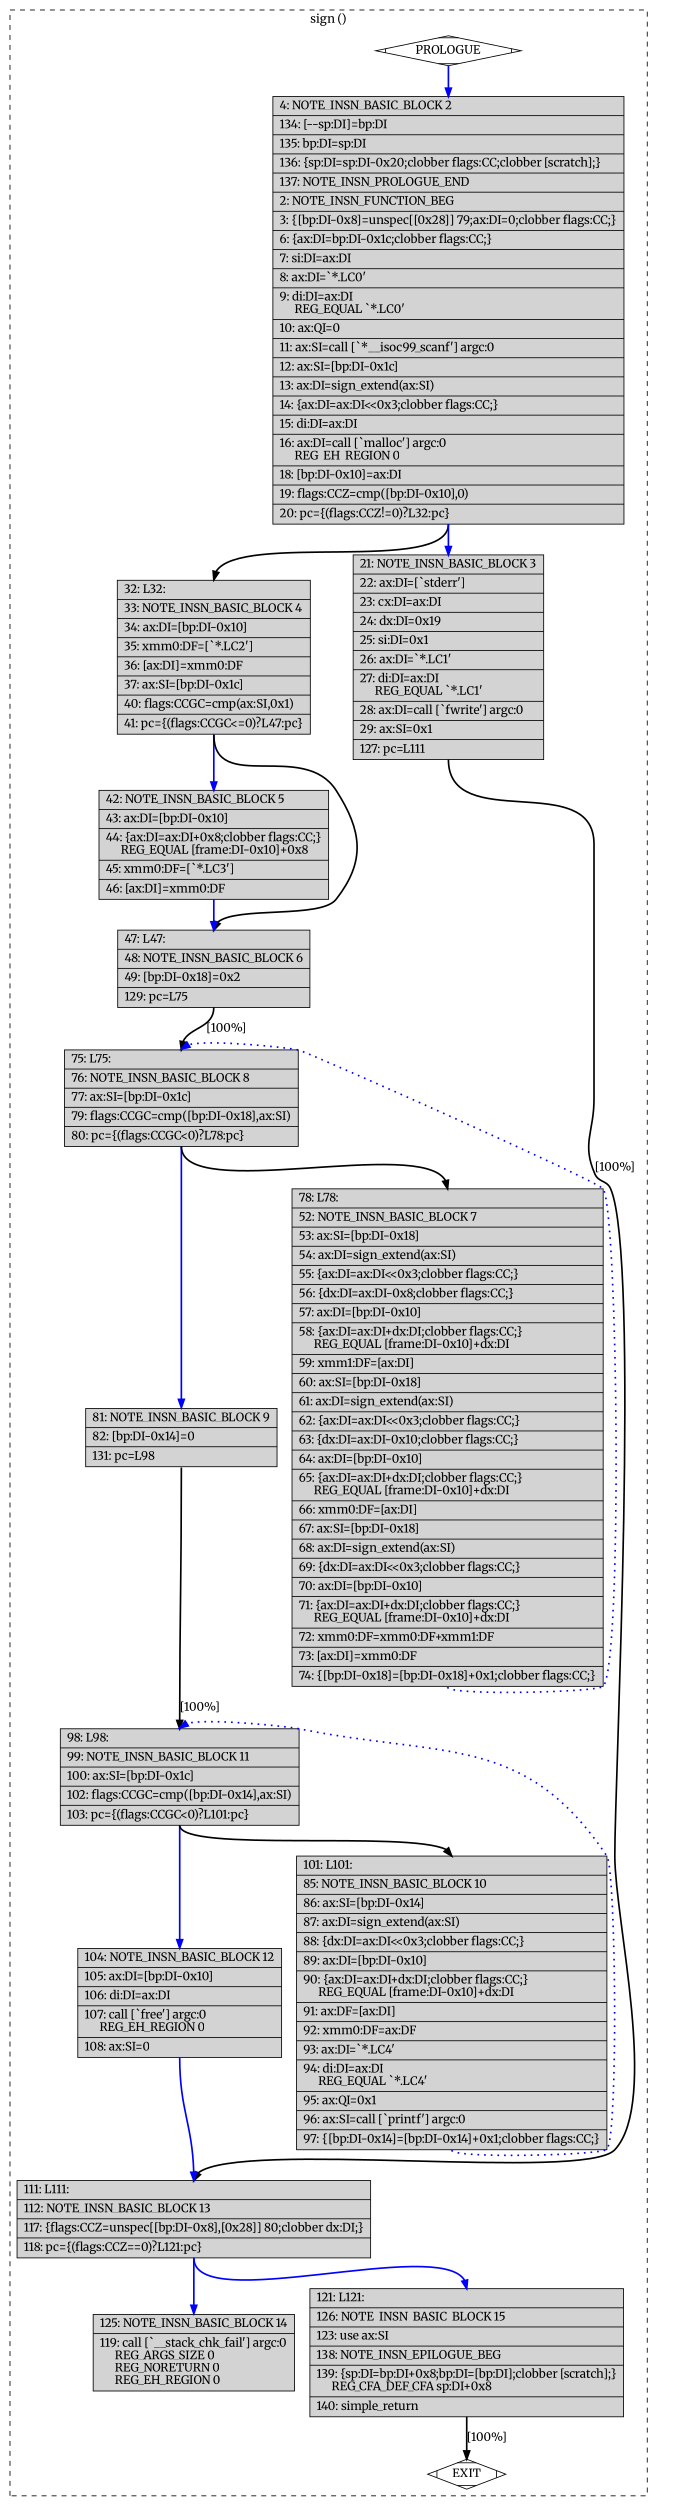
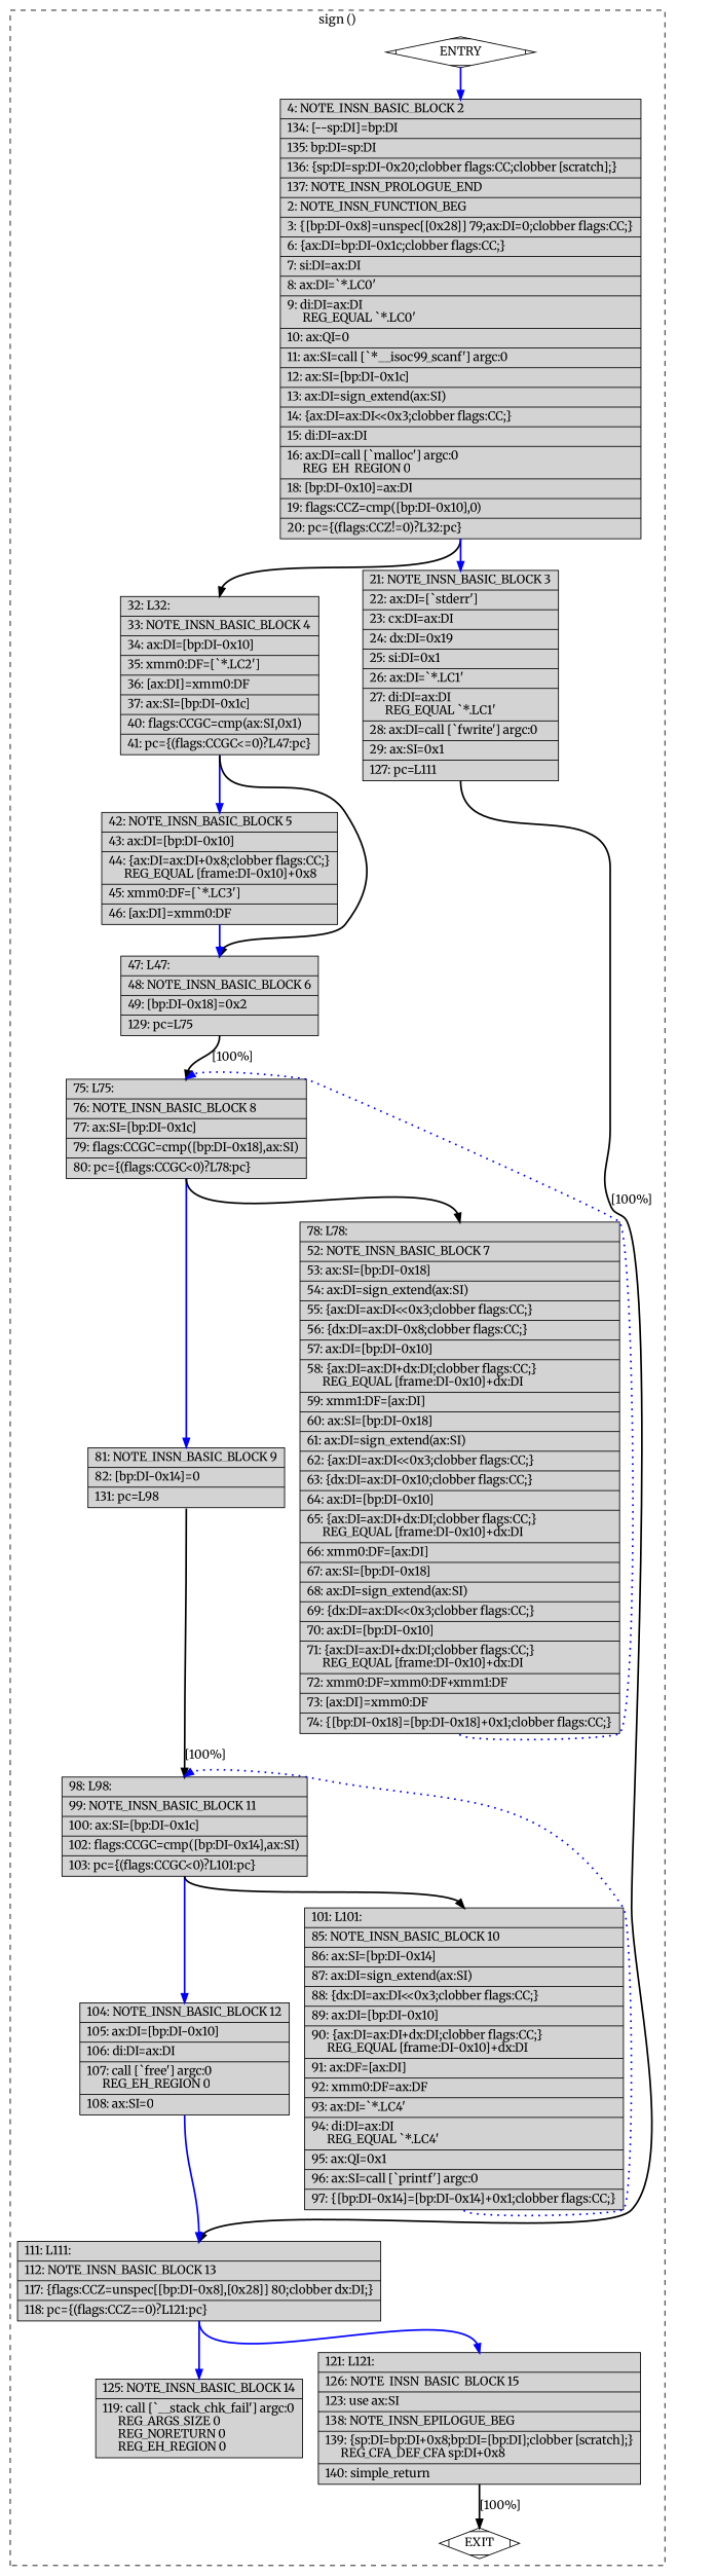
  digraph {
    fontname=Merriweather
    node [fillcolor=lightgrey fontname=Merriweather shape=record style=filled]
    edge [color=blue constraint=true fontname=Merriweather headport=n style="solid,bold" tailport=s weight=10]
-   n1 [fillcolor=white label=PROLOGUE shape=Mdiamond]
+   n1 [fillcolor=white label=ENTRY shape=Mdiamond]
    n2 [label="{\ \ \ \ 4:\ NOTE_INSN_BASIC_BLOCK\ 2\l|\ \ 134:\ [--sp:DI]=bp:DI\l|\ \ 135:\ bp:DI=sp:DI\l|\ \ 136:\ \{sp:DI=sp:DI-0x20;clobber\ flags:CC;clobber\ [scratch];\}\l|\ \ 137:\ NOTE_INSN_PROLOGUE_END\l|\ \ \ \ 2:\ NOTE_INSN_FUNCTION_BEG\l|\ \ \ \ 3:\ \{[bp:DI-0x8]=unspec[[0x28]]\ 79;ax:DI=0;clobber\ flags:CC;\}\l|\ \ \ \ 6:\ \{ax:DI=bp:DI-0x1c;clobber\ flags:CC;\}\l|\ \ \ \ 7:\ si:DI=ax:DI\l|\ \ \ \ 8:\ ax:DI=`*.LC0'\l|\ \ \ \ 9:\ di:DI=ax:DI\l\ \ \ \ \ \ REG_EQUAL\ `*.LC0'\l|\ \ \ 10:\ ax:QI=0\l|\ \ \ 11:\ ax:SI=call\ [`*__isoc99_scanf']\ argc:0\l|\ \ \ 12:\ ax:SI=[bp:DI-0x1c]\l|\ \ \ 13:\ ax:DI=sign_extend(ax:SI)\l|\ \ \ 14:\ \{ax:DI=ax:DI\<\<0x3;clobber\ flags:CC;\}\l|\ \ \ 15:\ di:DI=ax:DI\l|\ \ \ 16:\ ax:DI=call\ [`malloc']\ argc:0\l\ \ \ \ \ \ REG_EH_REGION\ 0\l|\ \ \ 18:\ [bp:DI-0x10]=ax:DI\l|\ \ \ 19:\ flags:CCZ=cmp([bp:DI-0x10],0)\l|\ \ \ 20:\ pc=\{(flags:CCZ!=0)?L32:pc\}\l}"]
    n3 [fillcolor=white label=EXIT shape=Mdiamond]
    n4 [label="{\ \ \ 32:\ L32:\l|\ \ \ 33:\ NOTE_INSN_BASIC_BLOCK\ 4\l|\ \ \ 34:\ ax:DI=[bp:DI-0x10]\l|\ \ \ 35:\ xmm0:DF=[`*.LC2']\l|\ \ \ 36:\ [ax:DI]=xmm0:DF\l|\ \ \ 37:\ ax:SI=[bp:DI-0x1c]\l|\ \ \ 40:\ flags:CCGC=cmp(ax:SI,0x1)\l|\ \ \ 41:\ pc=\{(flags:CCGC\<=0)?L47:pc\}\l}"]
    n5 [label="{\ \ \ 21:\ NOTE_INSN_BASIC_BLOCK\ 3\l|\ \ \ 22:\ ax:DI=[`stderr']\l|\ \ \ 23:\ cx:DI=ax:DI\l|\ \ \ 24:\ dx:DI=0x19\l|\ \ \ 25:\ si:DI=0x1\l|\ \ \ 26:\ ax:DI=`*.LC1'\l|\ \ \ 27:\ di:DI=ax:DI\l\ \ \ \ \ \ REG_EQUAL\ `*.LC1'\l|\ \ \ 28:\ ax:DI=call\ [`fwrite']\ argc:0\l|\ \ \ 29:\ ax:SI=0x1\l|\ \ 127:\ pc=L111\l}"]
    n6 [label="{\ \ \ 42:\ NOTE_INSN_BASIC_BLOCK\ 5\l|\ \ \ 43:\ ax:DI=[bp:DI-0x10]\l|\ \ \ 44:\ \{ax:DI=ax:DI+0x8;clobber\ flags:CC;\}\l\ \ \ \ \ \ REG_EQUAL\ [frame:DI-0x10]+0x8\l|\ \ \ 45:\ xmm0:DF=[`*.LC3']\l|\ \ \ 46:\ [ax:DI]=xmm0:DF\l}"]
    n7 [label="{\ \ \ 47:\ L47:\l|\ \ \ 48:\ NOTE_INSN_BASIC_BLOCK\ 6\l|\ \ \ 49:\ [bp:DI-0x18]=0x2\l|\ \ 129:\ pc=L75\l}"]
    n8 [label="{\ \ \ 75:\ L75:\l|\ \ \ 76:\ NOTE_INSN_BASIC_BLOCK\ 8\l|\ \ \ 77:\ ax:SI=[bp:DI-0x1c]\l|\ \ \ 79:\ flags:CCGC=cmp([bp:DI-0x18],ax:SI)\l|\ \ \ 80:\ pc=\{(flags:CCGC\<0)?L78:pc\}\l}"]
    n9 [label="{\ \ \ 81:\ NOTE_INSN_BASIC_BLOCK\ 9\l|\ \ \ 82:\ [bp:DI-0x14]=0\l|\ \ 131:\ pc=L98\l}"]
    n10 [label="{\ \ \ 78:\ L78:\l|\ \ \ 52:\ NOTE_INSN_BASIC_BLOCK\ 7\l|\ \ \ 53:\ ax:SI=[bp:DI-0x18]\l|\ \ \ 54:\ ax:DI=sign_extend(ax:SI)\l|\ \ \ 55:\ \{ax:DI=ax:DI\<\<0x3;clobber\ flags:CC;\}\l|\ \ \ 56:\ \{dx:DI=ax:DI-0x8;clobber\ flags:CC;\}\l|\ \ \ 57:\ ax:DI=[bp:DI-0x10]\l|\ \ \ 58:\ \{ax:DI=ax:DI+dx:DI;clobber\ flags:CC;\}\l\ \ \ \ \ \ REG_EQUAL\ [frame:DI-0x10]+dx:DI\l|\ \ \ 59:\ xmm1:DF=[ax:DI]\l|\ \ \ 60:\ ax:SI=[bp:DI-0x18]\l|\ \ \ 61:\ ax:DI=sign_extend(ax:SI)\l|\ \ \ 62:\ \{ax:DI=ax:DI\<\<0x3;clobber\ flags:CC;\}\l|\ \ \ 63:\ \{dx:DI=ax:DI-0x10;clobber\ flags:CC;\}\l|\ \ \ 64:\ ax:DI=[bp:DI-0x10]\l|\ \ \ 65:\ \{ax:DI=ax:DI+dx:DI;clobber\ flags:CC;\}\l\ \ \ \ \ \ REG_EQUAL\ [frame:DI-0x10]+dx:DI\l|\ \ \ 66:\ xmm0:DF=[ax:DI]\l|\ \ \ 67:\ ax:SI=[bp:DI-0x18]\l|\ \ \ 68:\ ax:DI=sign_extend(ax:SI)\l|\ \ \ 69:\ \{dx:DI=ax:DI\<\<0x3;clobber\ flags:CC;\}\l|\ \ \ 70:\ ax:DI=[bp:DI-0x10]\l|\ \ \ 71:\ \{ax:DI=ax:DI+dx:DI;clobber\ flags:CC;\}\l\ \ \ \ \ \ REG_EQUAL\ [frame:DI-0x10]+dx:DI\l|\ \ \ 72:\ xmm0:DF=xmm0:DF+xmm1:DF\l|\ \ \ 73:\ [ax:DI]=xmm0:DF\l|\ \ \ 74:\ \{[bp:DI-0x18]=[bp:DI-0x18]+0x1;clobber\ flags:CC;\}\l}"]
    n11 [label="{\ \ \ 98:\ L98:\l|\ \ \ 99:\ NOTE_INSN_BASIC_BLOCK\ 11\l|\ \ 100:\ ax:SI=[bp:DI-0x1c]\l|\ \ 102:\ flags:CCGC=cmp([bp:DI-0x14],ax:SI)\l|\ \ 103:\ pc=\{(flags:CCGC\<0)?L101:pc\}\l}"]
    n12 [label="{\ \ 104:\ NOTE_INSN_BASIC_BLOCK\ 12\l|\ \ 105:\ ax:DI=[bp:DI-0x10]\l|\ \ 106:\ di:DI=ax:DI\l|\ \ 107:\ call\ [`free']\ argc:0\l\ \ \ \ \ \ REG_EH_REGION\ 0\l|\ \ 108:\ ax:SI=0\l}"]
    n13 [label="{\ \ 101:\ L101:\l|\ \ \ 85:\ NOTE_INSN_BASIC_BLOCK\ 10\l|\ \ \ 86:\ ax:SI=[bp:DI-0x14]\l|\ \ \ 87:\ ax:DI=sign_extend(ax:SI)\l|\ \ \ 88:\ \{dx:DI=ax:DI\<\<0x3;clobber\ flags:CC;\}\l|\ \ \ 89:\ ax:DI=[bp:DI-0x10]\l|\ \ \ 90:\ \{ax:DI=ax:DI+dx:DI;clobber\ flags:CC;\}\l\ \ \ \ \ \ REG_EQUAL\ [frame:DI-0x10]+dx:DI\l|\ \ \ 91:\ ax:DF=[ax:DI]\l|\ \ \ 92:\ xmm0:DF=ax:DF\l|\ \ \ 93:\ ax:DI=`*.LC4'\l|\ \ \ 94:\ di:DI=ax:DI\l\ \ \ \ \ \ REG_EQUAL\ `*.LC4'\l|\ \ \ 95:\ ax:QI=0x1\l|\ \ \ 96:\ ax:SI=call\ [`printf']\ argc:0\l|\ \ \ 97:\ \{[bp:DI-0x14]=[bp:DI-0x14]+0x1;clobber\ flags:CC;\}\l}"]
    n14 [label="{\ \ 111:\ L111:\l|\ \ 112:\ NOTE_INSN_BASIC_BLOCK\ 13\l|\ \ 117:\ \{flags:CCZ=unspec[[bp:DI-0x8],[0x28]]\ 80;clobber\ dx:DI;\}\l|\ \ 118:\ pc=\{(flags:CCZ==0)?L121:pc\}\l}"]
    n15 [label="{\ \ 125:\ NOTE_INSN_BASIC_BLOCK\ 14\l|\ \ 119:\ call\ [`__stack_chk_fail']\ argc:0\l\ \ \ \ \ \ REG_ARGS_SIZE\ 0\l\ \ \ \ \ \ REG_NORETURN\ 0\l\ \ \ \ \ \ REG_EH_REGION\ 0\l}"]
    n16 [label="{\ \ 121:\ L121:\l|\ \ 126:\ NOTE_INSN_BASIC_BLOCK\ 15\l|\ \ 123:\ use\ ax:SI\l|\ \ 138:\ NOTE_INSN_EPILOGUE_BEG\l|\ \ 139:\ \{sp:DI=bp:DI+0x8;bp:DI=[bp:DI];clobber\ [scratch];\}\l\ \ \ \ \ \ REG_CFA_DEF_CFA\ sp:DI+0x8\l|\ \ 140:\ simple_return\l}"]
    subgraph cluster_1 {
      color=black
      label="sign ()"
      style=dashed
      n1
      n2
      n3
      n4
      n5
      n6
      n7
      n8
      n9
      n10
      n11
      n12
      n13
      n14
      n15
      n16
    }
    n1 -> n2 [weight=100]
    n1 -> n3 [style=invis color="" weight=""]
    n2 -> n4 [color=black]
    n2 -> n5 [weight=100]
    n4 -> n6 [weight=100]
    n4 -> n7 [color=black]
    n5 -> n14 [color=black label="[100%]"]
    n6 -> n7 [weight=100]
    n7 -> n8 [color=black label="[100%]"]
    n8 -> n9 [weight=100]
    n8 -> n10 [color=black]
    n9 -> n11 [color=black label="[100%]"]
    n10 -> n8 [constraint=false style="dotted,bold"]
    n11 -> n12 [weight=100]
    n11 -> n13 [color=black]
    n12 -> n14 [weight=100]
    n13 -> n11 [constraint=false style="dotted,bold"]
    n14 -> n15 [weight=100]
    n14 -> n16
    n16 -> n3 [color=black label="[100%]"]
  }
